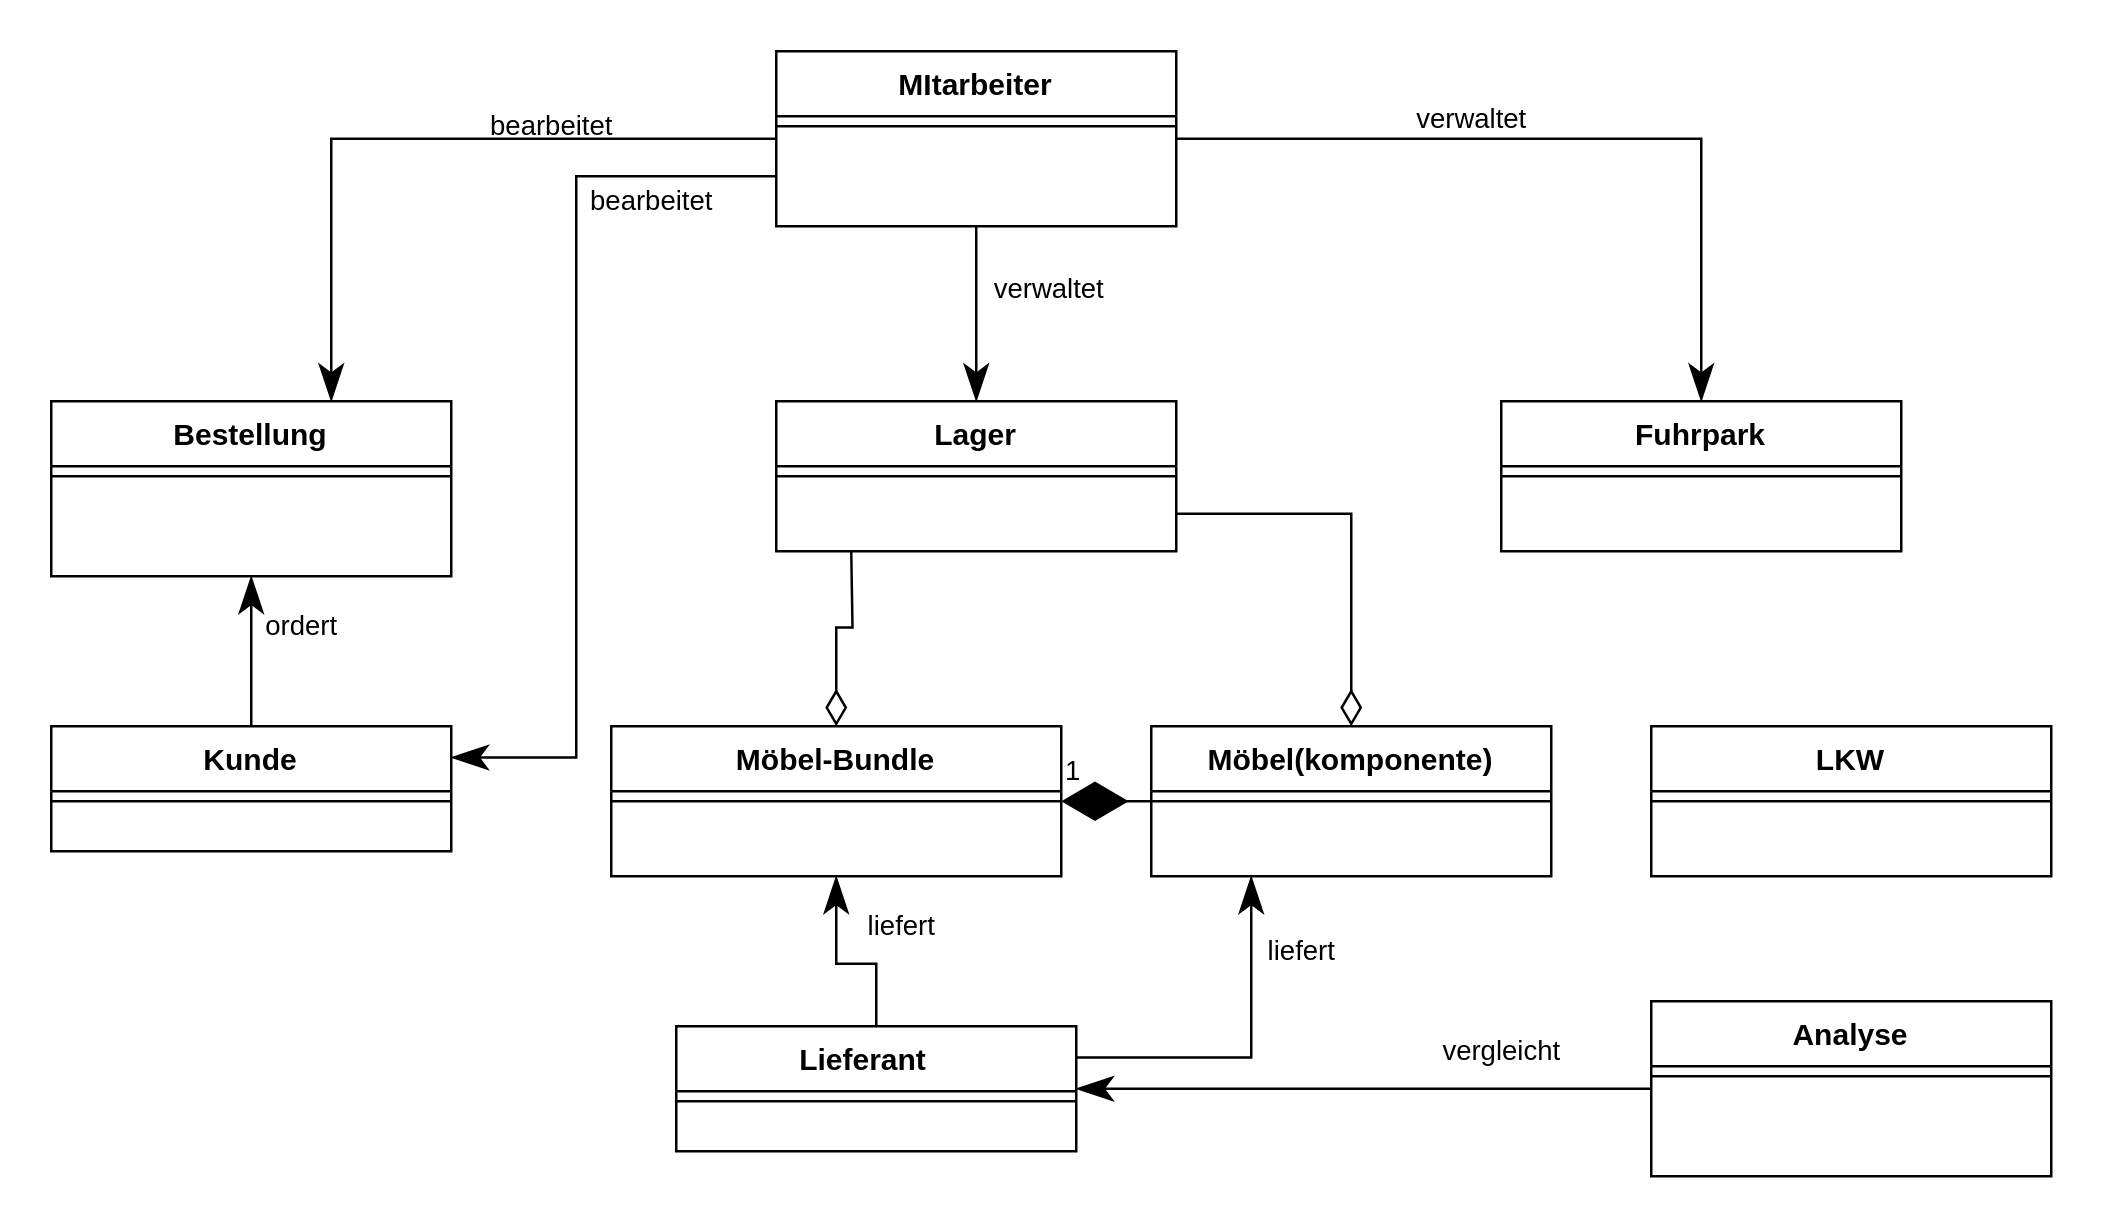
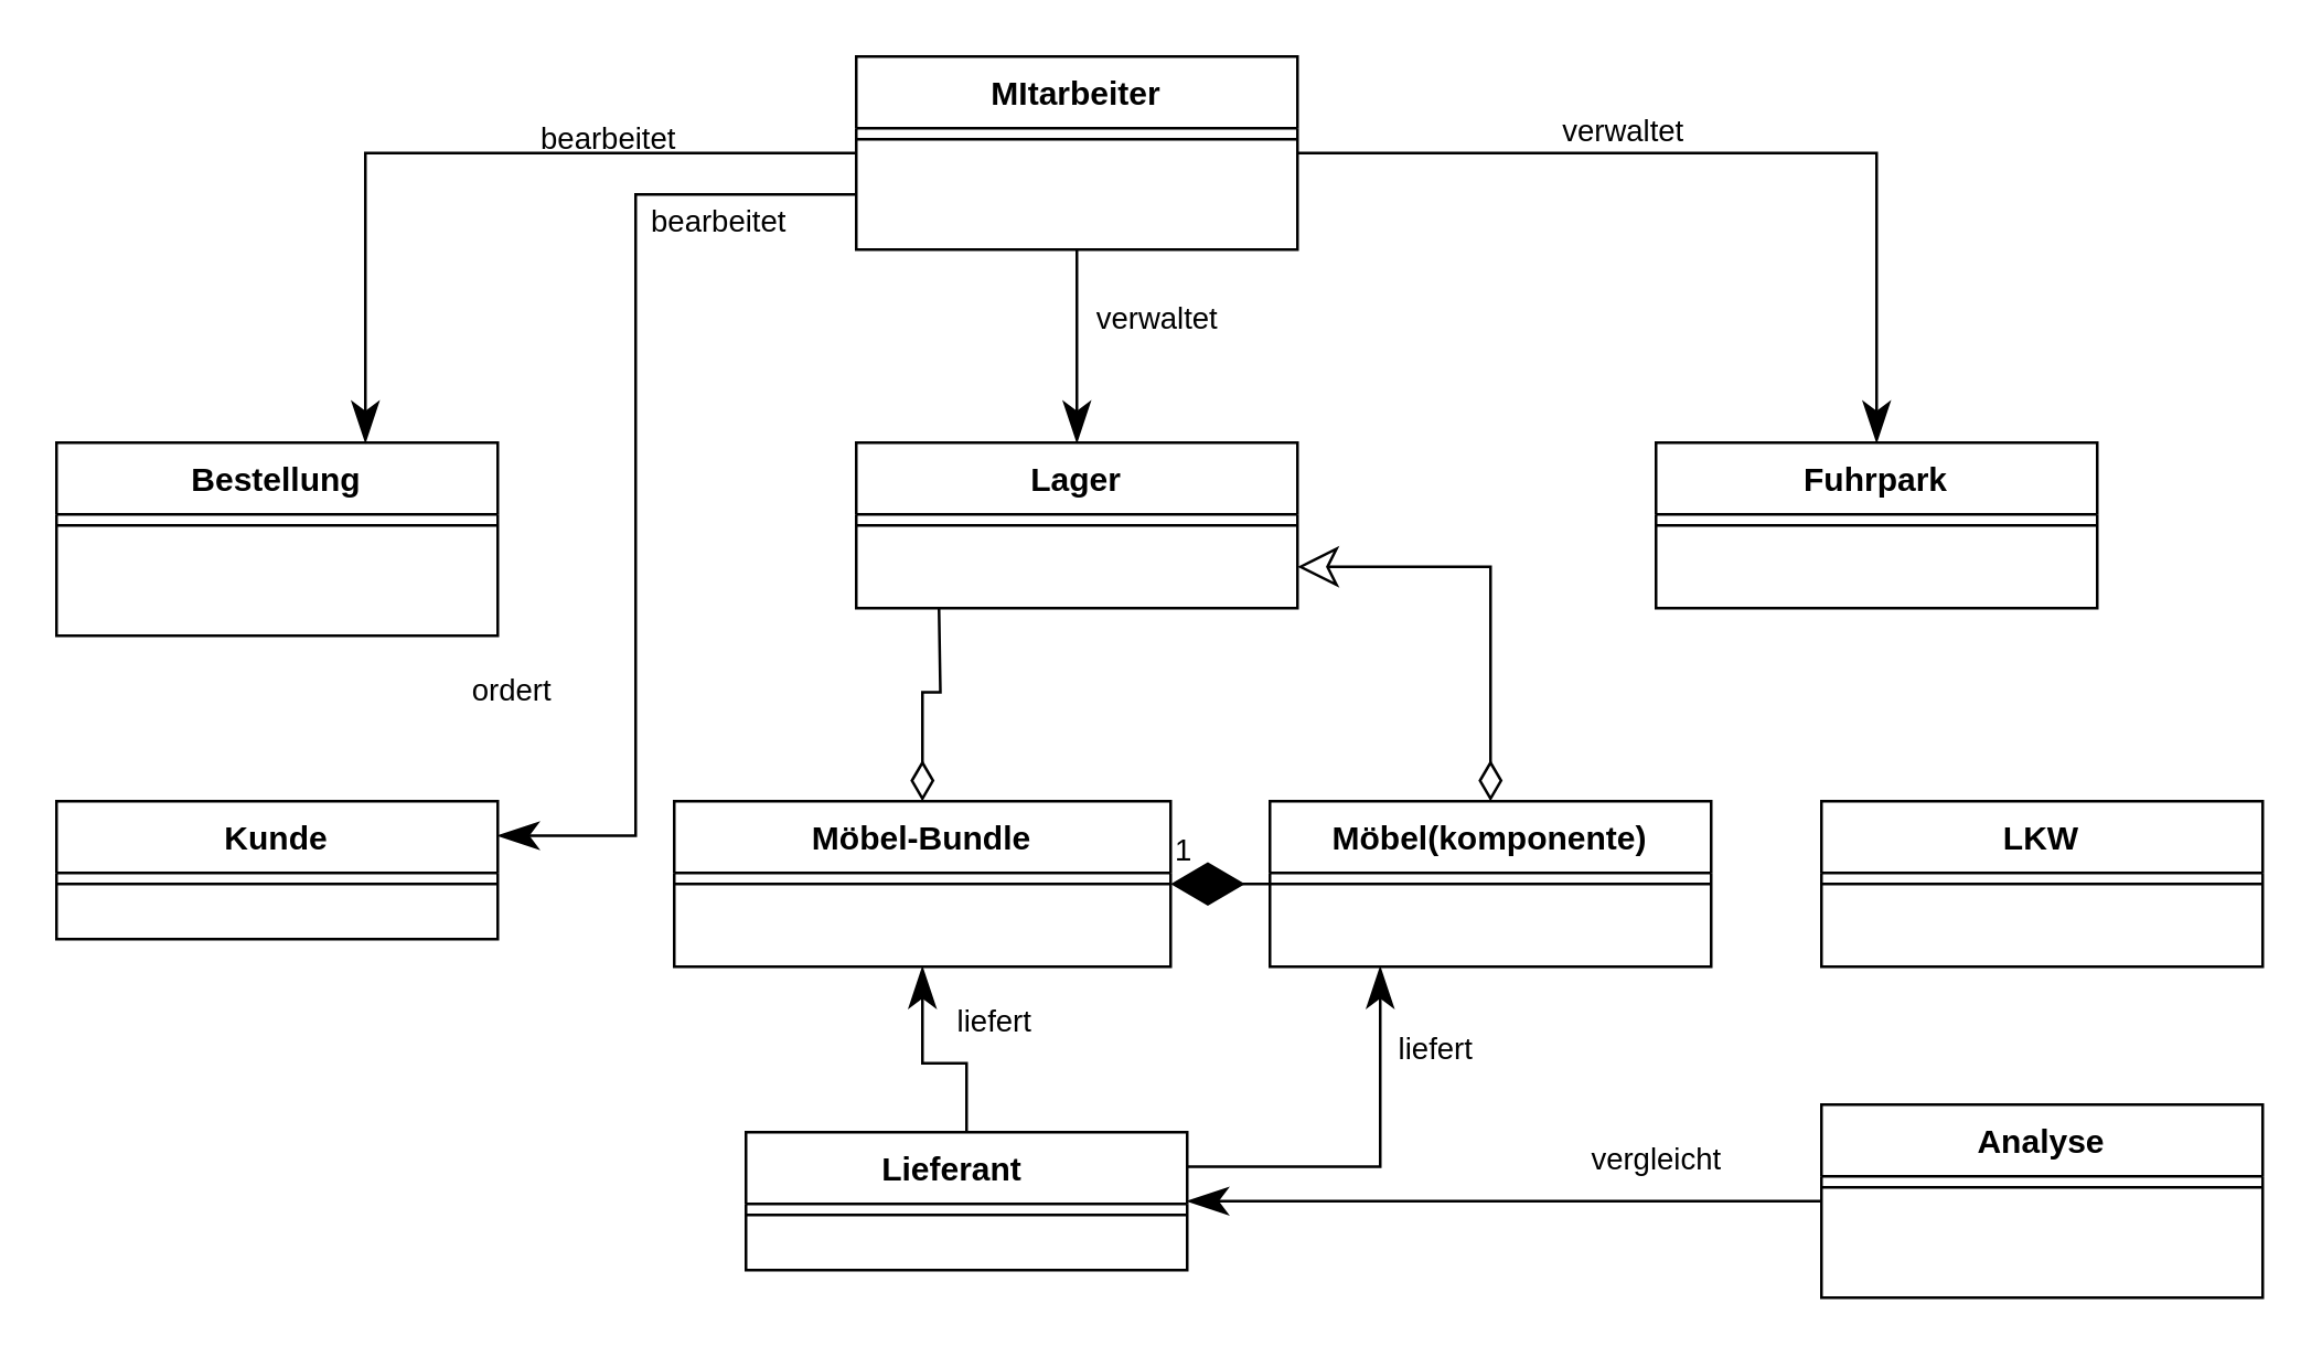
  <mxCell id="0" />
  <mxCell id="1" parent="0" />
  <mxCell id="2" value="Bestellung" style="swimlane;fontStyle=1;align=center;verticalAlign=top;childLayout=stackLayout;horizontal=1;startSize=26;horizontalStack=0;resizeParent=1;resizeLast=0;collapsible=1;marginBottom=0;rounded=0;shadow=0;strokeWidth=1;" parent="1" vertex="1"><mxGeometry x="20" y="160" width="160" height="70" as="geometry"><mxRectangle x="220" y="120" width="160" height="26" as="alternateBounds" /></mxGeometry></mxCell>
  <mxCell id="3" value="" style="line;html=1;strokeWidth=1;align=left;verticalAlign=middle;spacingTop=-1;spacingLeft=3;spacingRight=3;rotatable=0;labelPosition=right;points=[];portConstraint=eastwest;" parent="2" vertex="1"><mxGeometry y="26" width="160" height="8" as="geometry" /></mxCell>
- <mxCell id="4" style="edgeStyle=orthogonalEdgeStyle;rounded=0;orthogonalLoop=1;jettySize=auto;html=1;entryX=1;entryY=0.75;entryDx=0;entryDy=0;shadow=0;startArrow=diamondThin;startFill=0;endArrow=none;endFill=0;startSize=12;endSize=12;" edge="1" parent="1" source="6" target="31"><mxGeometry relative="1" as="geometry" /></mxCell>
+ <mxCell id="4" style="edgeStyle=orthogonalEdgeStyle;rounded=0;orthogonalLoop=1;jettySize=auto;html=1;entryX=1;entryY=0.75;entryDx=0;entryDy=0;shadow=0;startArrow=diamondThin;startFill=0;endArrow=classic;endFill=0;startSize=12;endSize=12;" edge="1" parent="1" source="6" target="31"><mxGeometry relative="1" as="geometry" /></mxCell>
  <mxCell id="5" style="edgeStyle=orthogonalEdgeStyle;rounded=0;orthogonalLoop=1;jettySize=auto;html=1;entryX=1;entryY=0.25;entryDx=0;entryDy=0;shadow=0;fontSize=11;startArrow=classicThin;startFill=1;endArrow=none;endFill=0;startSize=12;endSize=12;exitX=0.25;exitY=1;exitDx=0;exitDy=0;" edge="1" parent="1" source="6" target="14"><mxGeometry relative="1" as="geometry" /></mxCell>
  <mxCell id="6" value="Möbel(komponente)" style="swimlane;fontStyle=1;align=center;verticalAlign=top;childLayout=stackLayout;horizontal=1;startSize=26;horizontalStack=0;resizeParent=1;resizeLast=0;collapsible=1;marginBottom=0;rounded=0;shadow=0;strokeWidth=1;" parent="1" vertex="1"><mxGeometry x="460" y="290" width="160" height="60" as="geometry"><mxRectangle x="130" y="380" width="160" height="26" as="alternateBounds" /></mxGeometry></mxCell>
  <mxCell id="7" value="" style="line;html=1;strokeWidth=1;align=left;verticalAlign=middle;spacingTop=-1;spacingLeft=3;spacingRight=3;rotatable=0;labelPosition=right;points=[];portConstraint=eastwest;" parent="6" vertex="1"><mxGeometry y="26" width="160" height="8" as="geometry" /></mxCell>
- <mxCell id="8" value="" style="edgeStyle=orthogonalEdgeStyle;rounded=0;orthogonalLoop=1;jettySize=auto;html=1;shadow=0;fontSize=11;startArrow=none;startFill=0;endArrow=classicThin;endFill=1;startSize=12;endSize=12;entryX=0.5;entryY=1;entryDx=0;entryDy=0;" edge="1" parent="1" source="9" target="2"><mxGeometry relative="1" as="geometry" /></mxCell>
  <mxCell id="9" value="Kunde" style="swimlane;fontStyle=1;align=center;verticalAlign=top;childLayout=stackLayout;horizontal=1;startSize=26;horizontalStack=0;resizeParent=1;resizeLast=0;collapsible=1;marginBottom=0;rounded=0;shadow=0;strokeWidth=1;" parent="1" vertex="1"><mxGeometry x="20" y="290" width="160" height="50" as="geometry"><mxRectangle x="340" y="380" width="170" height="26" as="alternateBounds" /></mxGeometry></mxCell>
  <mxCell id="10" value="" style="line;html=1;strokeWidth=1;align=left;verticalAlign=middle;spacingTop=-1;spacingLeft=3;spacingRight=3;rotatable=0;labelPosition=right;points=[];portConstraint=eastwest;" parent="9" vertex="1"><mxGeometry y="26" width="160" height="8" as="geometry" /></mxCell>
  <mxCell id="11" value="LKW" style="swimlane;fontStyle=1;align=center;verticalAlign=top;childLayout=stackLayout;horizontal=1;startSize=26;horizontalStack=0;resizeParent=1;resizeLast=0;collapsible=1;marginBottom=0;rounded=0;shadow=0;strokeWidth=1;" parent="1" vertex="1"><mxGeometry x="660" y="290" width="160" height="60" as="geometry"><mxRectangle x="550" y="140" width="160" height="26" as="alternateBounds" /></mxGeometry></mxCell>
  <mxCell id="12" value="" style="line;html=1;strokeWidth=1;align=left;verticalAlign=middle;spacingTop=-1;spacingLeft=3;spacingRight=3;rotatable=0;labelPosition=right;points=[];portConstraint=eastwest;" parent="11" vertex="1"><mxGeometry y="26" width="160" height="8" as="geometry" /></mxCell>
  <mxCell id="13" style="edgeStyle=orthogonalEdgeStyle;rounded=0;orthogonalLoop=1;jettySize=auto;html=1;entryX=0;entryY=0.5;entryDx=0;entryDy=0;shadow=0;fontSize=11;startArrow=classicThin;startFill=1;endArrow=none;endFill=0;startSize=12;endSize=12;" edge="1" parent="1" source="14" target="33"><mxGeometry relative="1" as="geometry" /></mxCell>
  <mxCell id="14" value="Lieferant   " style="swimlane;fontStyle=1;align=center;verticalAlign=top;childLayout=stackLayout;horizontal=1;startSize=26;horizontalStack=0;resizeParent=1;resizeLast=0;collapsible=1;marginBottom=0;rounded=0;shadow=0;strokeWidth=1;" parent="1" vertex="1"><mxGeometry x="270" y="410" width="160" height="50" as="geometry"><mxRectangle x="130" y="380" width="160" height="26" as="alternateBounds" /></mxGeometry></mxCell>
  <mxCell id="15" value="" style="line;html=1;strokeWidth=1;align=left;verticalAlign=middle;spacingTop=-1;spacingLeft=3;spacingRight=3;rotatable=0;labelPosition=right;points=[];portConstraint=eastwest;" parent="14" vertex="1"><mxGeometry y="26" width="160" height="8" as="geometry" /></mxCell>
  <mxCell id="16" style="edgeStyle=orthogonalEdgeStyle;rounded=0;orthogonalLoop=1;jettySize=auto;html=1;entryX=0.7;entryY=0;entryDx=0;entryDy=0;entryPerimeter=0;shadow=0;startArrow=none;startFill=0;endArrow=classicThin;endFill=1;startSize=24;endSize=12;" edge="1" parent="1" source="22" target="2"><mxGeometry relative="1" as="geometry" /></mxCell>
  <mxCell id="17" style="edgeStyle=orthogonalEdgeStyle;rounded=0;orthogonalLoop=1;jettySize=auto;html=1;entryX=0.5;entryY=0;entryDx=0;entryDy=0;shadow=0;startArrow=none;startFill=0;endArrow=classicThin;endFill=1;startSize=24;endSize=12;" edge="1" parent="1" source="22" target="31"><mxGeometry relative="1" as="geometry" /></mxCell>
  <mxCell id="18" style="edgeStyle=orthogonalEdgeStyle;rounded=0;orthogonalLoop=1;jettySize=auto;html=1;shadow=0;startArrow=none;startFill=0;endArrow=classicThin;endFill=1;startSize=24;endSize=12;" edge="1" parent="1" source="22" target="29"><mxGeometry relative="1" as="geometry" /></mxCell>
  <mxCell id="19" value="verwaltet" style="edgeLabel;html=1;align=center;verticalAlign=middle;resizable=0;points=[];" vertex="1" connectable="0" parent="18"><mxGeometry x="-0.257" y="-3" relative="1" as="geometry"><mxPoint y="-12" as="offset" /></mxGeometry></mxCell>
  <mxCell id="20" value="verwaltet" style="edgeLabel;html=1;align=center;verticalAlign=middle;resizable=0;points=[];" vertex="1" connectable="0" parent="18"><mxGeometry x="-0.257" y="-3" relative="1" as="geometry"><mxPoint x="-169" y="56" as="offset" /></mxGeometry></mxCell>
  <mxCell id="21" style="edgeStyle=orthogonalEdgeStyle;rounded=0;orthogonalLoop=1;jettySize=auto;html=1;entryX=1;entryY=0.25;entryDx=0;entryDy=0;shadow=0;fontSize=11;startArrow=none;startFill=0;endArrow=classicThin;endFill=1;startSize=12;endSize=12;" edge="1" parent="1" source="22" target="9"><mxGeometry relative="1" as="geometry"><Array as="points"><mxPoint x="230" y="70" /><mxPoint x="230" y="303" /></Array></mxGeometry></mxCell>
  <mxCell id="22" value="MItarbeiter" style="swimlane;fontStyle=1;align=center;verticalAlign=top;childLayout=stackLayout;horizontal=1;startSize=26;horizontalStack=0;resizeParent=1;resizeLast=0;collapsible=1;marginBottom=0;rounded=0;shadow=0;strokeWidth=1;" parent="1" vertex="1"><mxGeometry x="310" y="20" width="160" height="70" as="geometry"><mxRectangle x="550" y="140" width="160" height="26" as="alternateBounds" /></mxGeometry></mxCell>
  <mxCell id="23" value="" style="line;html=1;strokeWidth=1;align=left;verticalAlign=middle;spacingTop=-1;spacingLeft=3;spacingRight=3;rotatable=0;labelPosition=right;points=[];portConstraint=eastwest;" parent="22" vertex="1"><mxGeometry y="26" width="160" height="8" as="geometry" /></mxCell>
  <mxCell id="24" value="" style="edgeStyle=orthogonalEdgeStyle;rounded=0;orthogonalLoop=1;jettySize=auto;html=1;shadow=0;startArrow=diamondThin;startFill=0;endArrow=none;endFill=0;startSize=12;endSize=12;" edge="1" parent="1" source="26"><mxGeometry relative="1" as="geometry"><mxPoint x="340" y="220" as="targetPoint" /></mxGeometry></mxCell>
  <mxCell id="25" value="" style="edgeStyle=orthogonalEdgeStyle;rounded=0;orthogonalLoop=1;jettySize=auto;html=1;shadow=0;fontSize=11;startArrow=classicThin;startFill=1;endArrow=none;endFill=0;startSize=12;endSize=12;" edge="1" parent="1" source="26" target="14"><mxGeometry relative="1" as="geometry" /></mxCell>
  <mxCell id="26" value="Möbel-Bundle" style="swimlane;fontStyle=1;align=center;verticalAlign=top;childLayout=stackLayout;horizontal=1;startSize=26;horizontalStack=0;resizeParent=1;resizeLast=0;collapsible=1;marginBottom=0;rounded=0;shadow=0;strokeWidth=1;" parent="1" vertex="1"><mxGeometry x="244" y="290" width="180" height="60" as="geometry"><mxRectangle x="130" y="380" width="160" height="26" as="alternateBounds" /></mxGeometry></mxCell>
  <mxCell id="27" value="" style="line;html=1;strokeWidth=1;align=left;verticalAlign=middle;spacingTop=-1;spacingLeft=3;spacingRight=3;rotatable=0;labelPosition=right;points=[];portConstraint=eastwest;" parent="26" vertex="1"><mxGeometry y="26" width="180" height="8" as="geometry" /></mxCell>
  <mxCell id="28" value="1" style="endArrow=none;html=1;endSize=12;startArrow=diamondThin;startSize=24;startFill=1;edgeStyle=orthogonalEdgeStyle;align=left;verticalAlign=bottom;rounded=0;endFill=0;" parent="1" source="26" target="6" edge="1"><mxGeometry x="-1" y="3" relative="1" as="geometry"><mxPoint x="340" y="560" as="sourcePoint" /><mxPoint x="500" y="560" as="targetPoint" /><Array as="points" /></mxGeometry></mxCell>
  <mxCell id="29" value="Fuhrpark" style="swimlane;fontStyle=1;align=center;verticalAlign=top;childLayout=stackLayout;horizontal=1;startSize=26;horizontalStack=0;resizeParent=1;resizeLast=0;collapsible=1;marginBottom=0;rounded=0;shadow=0;strokeWidth=1;" vertex="1" parent="1"><mxGeometry x="600" y="160" width="160" height="60" as="geometry"><mxRectangle x="550" y="140" width="160" height="26" as="alternateBounds" /></mxGeometry></mxCell>
  <mxCell id="30" value="" style="line;html=1;strokeWidth=1;align=left;verticalAlign=middle;spacingTop=-1;spacingLeft=3;spacingRight=3;rotatable=0;labelPosition=right;points=[];portConstraint=eastwest;" vertex="1" parent="29"><mxGeometry y="26" width="160" height="8" as="geometry" /></mxCell>
  <mxCell id="31" value="Lager" style="swimlane;fontStyle=1;align=center;verticalAlign=top;childLayout=stackLayout;horizontal=1;startSize=26;horizontalStack=0;resizeParent=1;resizeLast=0;collapsible=1;marginBottom=0;rounded=0;shadow=0;strokeWidth=1;" vertex="1" parent="1"><mxGeometry x="310" y="160" width="160" height="60" as="geometry"><mxRectangle x="550" y="140" width="160" height="26" as="alternateBounds" /></mxGeometry></mxCell>
  <mxCell id="32" value="" style="line;html=1;strokeWidth=1;align=left;verticalAlign=middle;spacingTop=-1;spacingLeft=3;spacingRight=3;rotatable=0;labelPosition=right;points=[];portConstraint=eastwest;" vertex="1" parent="31"><mxGeometry y="26" width="160" height="8" as="geometry" /></mxCell>
  <mxCell id="33" value="Analyse&#10;" style="swimlane;fontStyle=1;align=center;verticalAlign=top;childLayout=stackLayout;horizontal=1;startSize=26;horizontalStack=0;resizeParent=1;resizeLast=0;collapsible=1;marginBottom=0;rounded=0;shadow=0;strokeWidth=1;" vertex="1" parent="1"><mxGeometry x="660" y="400" width="160" height="70" as="geometry"><mxRectangle x="130" y="380" width="160" height="26" as="alternateBounds" /></mxGeometry></mxCell>
  <mxCell id="34" value="" style="line;html=1;strokeWidth=1;align=left;verticalAlign=middle;spacingTop=-1;spacingLeft=3;spacingRight=3;rotatable=0;labelPosition=right;points=[];portConstraint=eastwest;" vertex="1" parent="33"><mxGeometry y="26" width="160" height="8" as="geometry" /></mxCell>
  <mxCell id="35" value="&lt;font style=&quot;font-size: 11px&quot;&gt;bearbeitet&lt;/font&gt;" style="text;html=1;align=center;verticalAlign=middle;resizable=0;points=[];autosize=1;strokeColor=none;fillColor=none;" vertex="1" parent="1"><mxGeometry x="190" y="40" width="60" height="20" as="geometry" /></mxCell>
- <mxCell id="36" value="ordert" style="text;html=1;align=center;verticalAlign=middle;resizable=0;points=[];autosize=1;strokeColor=none;fillColor=none;fontSize=11;" vertex="1" parent="1"><mxGeometry x="100" y="240" width="40" height="20" as="geometry" /></mxCell>
+ <mxCell id="36" value="ordert" style="text;html=1;align=center;verticalAlign=middle;resizable=0;points=[];autosize=1;strokeColor=none;fillColor=none;fontSize=11;" vertex="1" parent="1"><mxGeometry x="165" y="240" width="40" height="20" as="geometry" /></mxCell>
  <mxCell id="37" value="bearbeitet" style="text;html=1;align=center;verticalAlign=middle;resizable=0;points=[];autosize=1;strokeColor=none;fillColor=none;fontSize=11;" vertex="1" parent="1"><mxGeometry x="230" y="70" width="60" height="20" as="geometry" /></mxCell>
  <mxCell id="38" value="liefert" style="text;html=1;align=center;verticalAlign=middle;resizable=0;points=[];autosize=1;strokeColor=none;fillColor=none;fontSize=11;" vertex="1" parent="1"><mxGeometry x="500" y="370" width="40" height="20" as="geometry" /></mxCell>
  <mxCell id="39" value="liefert" style="text;html=1;align=center;verticalAlign=middle;resizable=0;points=[];autosize=1;strokeColor=none;fillColor=none;fontSize=11;" vertex="1" parent="1"><mxGeometry x="340" y="360" width="40" height="20" as="geometry" /></mxCell>
  <mxCell id="40" value="vergleicht" style="text;html=1;align=center;verticalAlign=middle;resizable=0;points=[];autosize=1;strokeColor=none;fillColor=none;fontSize=11;" vertex="1" parent="1"><mxGeometry x="570" y="410" width="60" height="20" as="geometry" /></mxCell>
